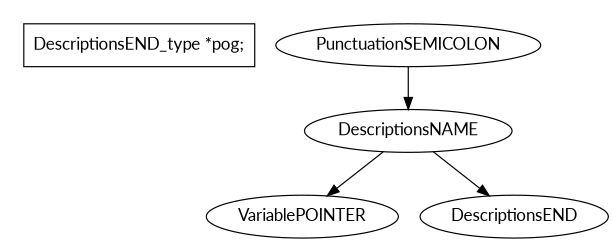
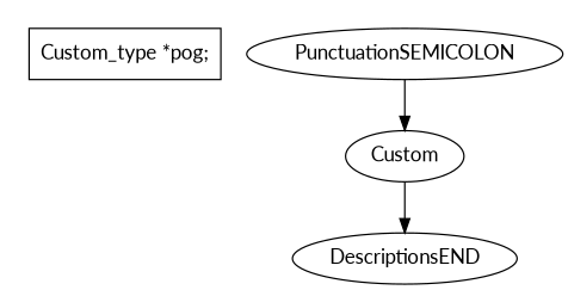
  digraph {
    fontname=Lato
    node [fontname=Lato]
    edge [fontname=Lato]
-   n1 [label="DescriptionsEND_type *pog;" shape=box]
-   n2 [label=DescriptionsNAME]
-   n3 [label=VariablePOINTER]
+   n1 [label="Custom_type *pog;" shape=box]
+   n2 [label=Custom]
    n4 [label=DescriptionsEND]
    n5 [label=PunctuationSEMICOLON]
    subgraph cluster_1 {
      style=invis
      n1
    }
-   n2 -> n3
    n2 -> n4
    n5 -> n2
  }
